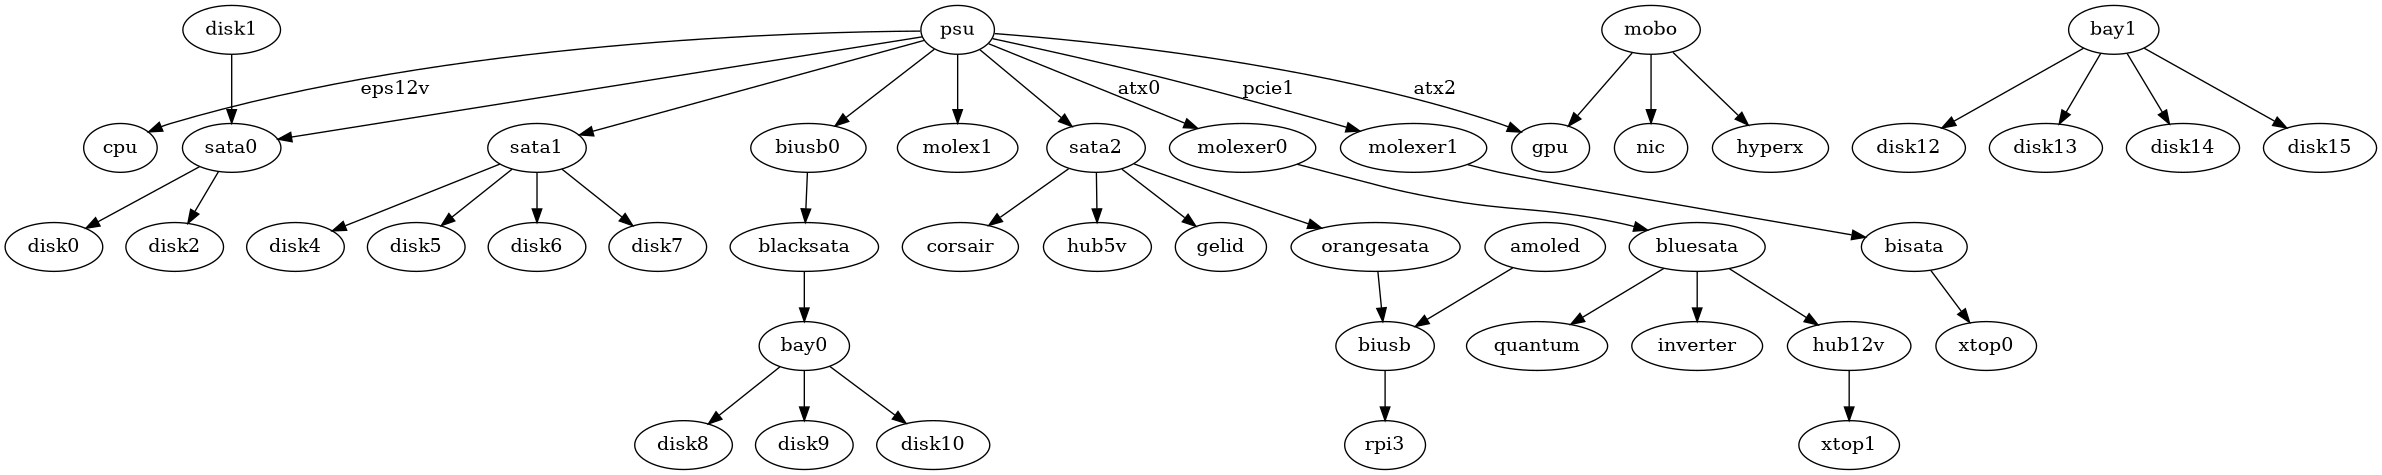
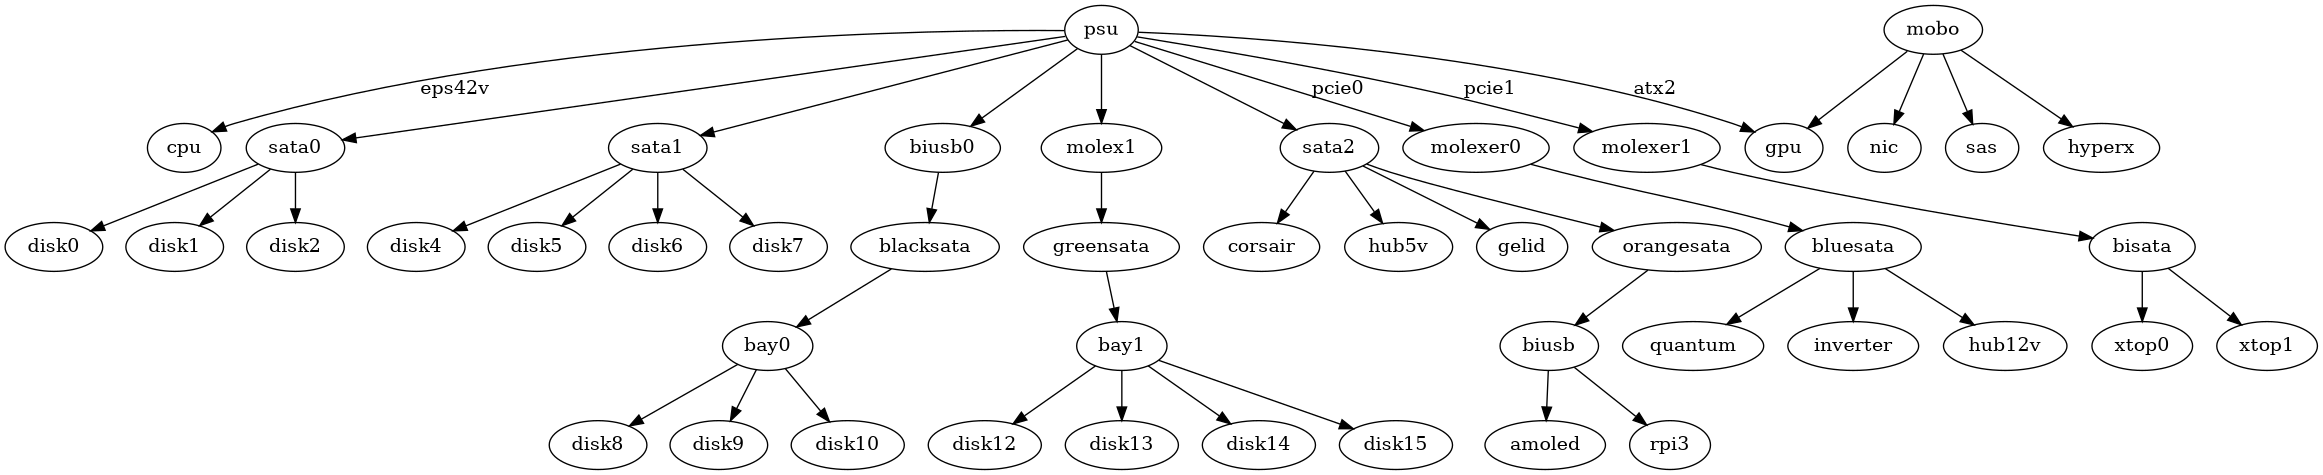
  digraph {
    compound=true
    psu
    cpu
    sata0
    sata1
    n5 [label=biusb0]
    molex1
    sata2
    molexer0
    molexer1
    gpu
    mobo
    nic
+   sas
    hyperx
    disk0
    disk1
    disk2
    disk4
    disk5
    disk6
    disk7
    blacksata
+   greensata
    corsair
    hub5v
    gelid
    orangesata
    bluesata
    bisata
    bay0
    disk8
    disk9
    disk10
    bay1
    disk12
    disk13
    disk14
    disk15
    biusb
    amoled
    rpi3
    quantum
    inverter
    hub12v
    xtop0
    xtop1
-   psu -> cpu [label=eps12v]
+   psu -> cpu [label=eps42v]
    psu -> sata0
    psu -> sata1
    psu -> n5
    psu -> molex1
    psu -> sata2
-   psu -> molexer0 [label=atx0]
+   psu -> molexer0 [label=pcie0]
    psu -> molexer1 [label=pcie1]
    psu -> gpu [label=atx2]
    sata0 -> disk0
-   disk1 -> sata0
+   sata0 -> disk1
    sata0 -> disk2
    sata1 -> disk4
    sata1 -> disk5
    sata1 -> disk6
    sata1 -> disk7
    n5 -> blacksata
+   molex1 -> greensata
    sata2 -> corsair
    sata2 -> hub5v
    sata2 -> gelid
    sata2 -> orangesata
    molexer0 -> bluesata
    molexer1 -> bisata
    mobo -> gpu
    mobo -> nic
+   mobo -> sas
    mobo -> hyperx
    blacksata -> bay0
+   greensata -> bay1
    orangesata -> biusb
    bluesata -> quantum
    bluesata -> inverter
    bluesata -> hub12v
    bisata -> xtop0
-   hub12v -> xtop1
+   bisata -> xtop1
    bay0 -> disk8
    bay0 -> disk9
    bay0 -> disk10
    bay1 -> disk12
    bay1 -> disk13
    bay1 -> disk14
    bay1 -> disk15
-   amoled -> biusb
+   biusb -> amoled
    biusb -> rpi3
  }
